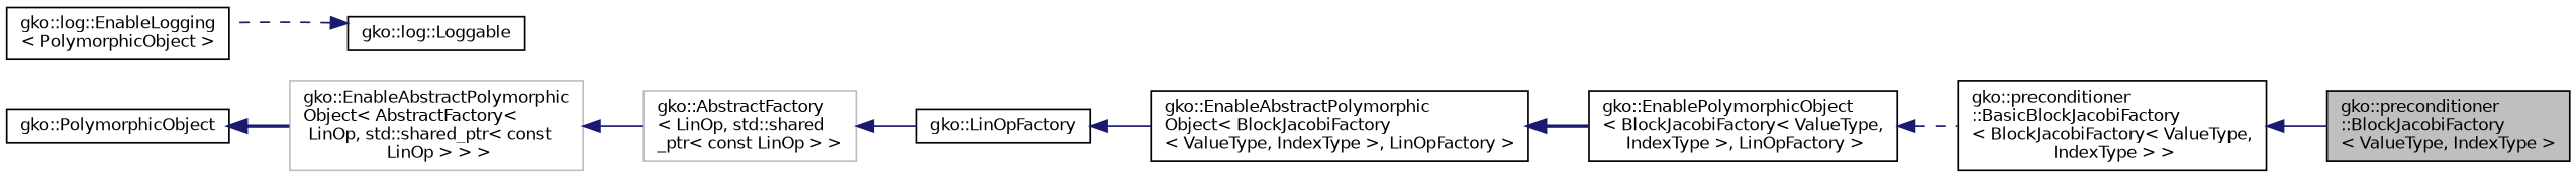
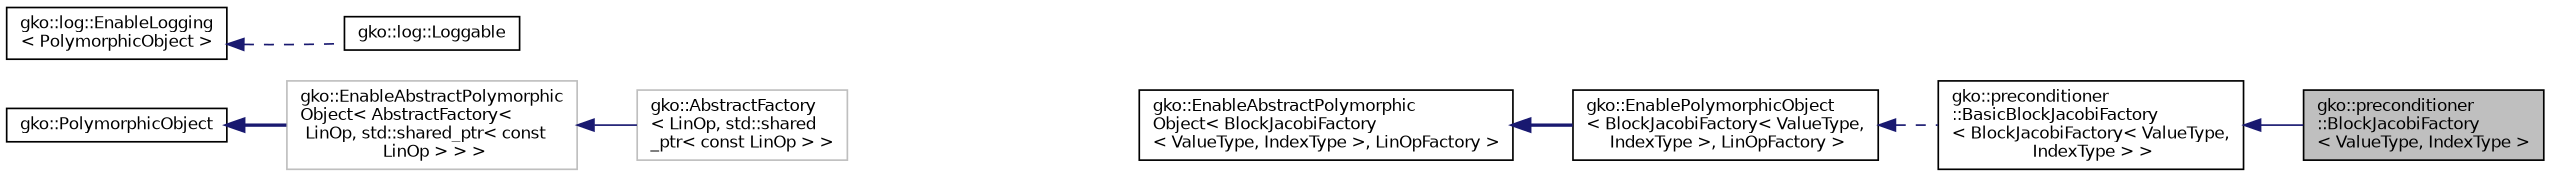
  digraph {
    rankdir=LR
    node [color=black fillcolor=white fontname=Helvetica fontsize=10 shape=record style=filled]
    edge [color=midnightblue dir=back fontname=Helvetica fontsize=10 labelfontname=Helvetica labelfontsize=10 style=solid]
    n1 [fillcolor=grey75 fontcolor=black height=0.2 label="gko::preconditioner\l::BlockJacobiFactory\l\< ValueType, IndexType \>" width=0.4]
    n2 [height=0.2 label="gko::preconditioner\l::BasicBlockJacobiFactory\l\< BlockJacobiFactory\< ValueType,\l IndexType \> \>" width=0.4]
    n3 [height=0.2 label="gko::EnablePolymorphicObject\l\< BlockJacobiFactory\< ValueType,\l IndexType \>, LinOpFactory \>" width=0.4]
    n4 [height=0.2 label="gko::EnableAbstractPolymorphic\lObject\< BlockJacobiFactory\l\< ValueType, IndexType \>, LinOpFactory \>" width=0.4]
-   n5 [height=0.2 label="gko::LinOpFactory" width=0.4]
    n6 [color=grey75 height=0.2 label="gko::AbstractFactory\l\< LinOp, std::shared\l_ptr\< const LinOp \> \>" width=0.4]
    n7 [color=grey75 height=0.2 label="gko::EnableAbstractPolymorphic\lObject\< AbstractFactory\<\l LinOp, std::shared_ptr\< const\l LinOp \> \> \>" width=0.4]
    n8 [height=0.2 label="gko::PolymorphicObject" width=0.4]
    n9 [height=0.2 label="gko::log::EnableLogging\l\< PolymorphicObject \>" width=0.4]
    n10 [height=0.2 label="gko::log::Loggable" width=0.4]
    n2 -> n1
    n3 -> n2 [style=dashed]
    n4 -> n3 [style=bold]
-   n5 -> n4
-   n6 -> n5
    n7 -> n6
    n8 -> n7 [style=bold]
-   n10 -> n9 [style=dashed]
+   n9 -> n10 [style=dashed]
  }
